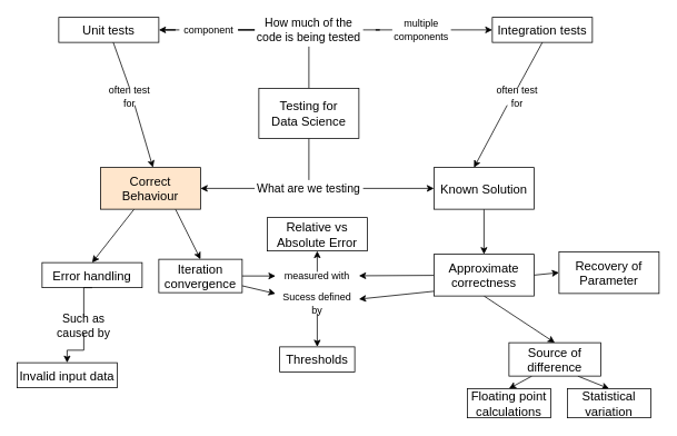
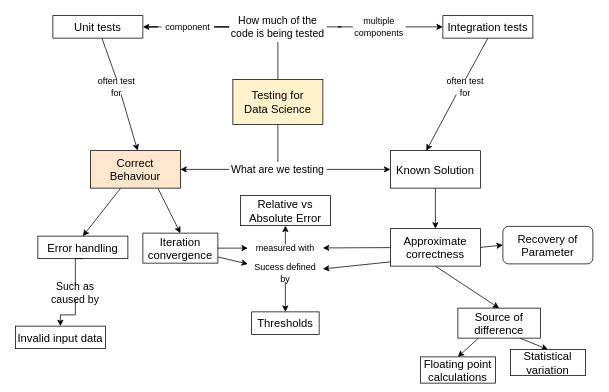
  <mxCell id="0" />
  <mxCell id="1" parent="0" />
  <mxCell id="2" style="edgeStyle=orthogonalEdgeStyle;rounded=0;orthogonalLoop=1;jettySize=auto;html=1;exitX=0.5;exitY=0;exitDx=0;exitDy=0;endArrow=none;endFill=0;" edge="1" parent="1" source="4"><mxGeometry relative="1" as="geometry"><mxPoint x="370" y="55" as="targetPoint" /></mxGeometry></mxCell>
  <mxCell id="3" style="edgeStyle=orthogonalEdgeStyle;rounded=0;orthogonalLoop=1;jettySize=auto;html=1;exitX=0.5;exitY=1;exitDx=0;exitDy=0;entryX=0.5;entryY=0;entryDx=0;entryDy=0;endArrow=none;endFill=0;" edge="1" parent="1" source="4" target="37"><mxGeometry relative="1" as="geometry" /></mxCell>
- <mxCell id="4" value="&lt;font style=&quot;font-size: 15px&quot;&gt;Testing for&lt;br&gt;Data Science&lt;/font&gt;" style="rounded=0;whiteSpace=wrap;html=1;" vertex="1" parent="1"><mxGeometry x="310" y="105" width="120" height="60" as="geometry" /></mxCell>
+ <mxCell id="4" value="&lt;font style=&quot;font-size: 15px&quot;&gt;Testing for&lt;br&gt;Data Science&lt;/font&gt;" style="rounded=0;whiteSpace=wrap;html=1;fillColor=#fff2cc;" vertex="1" parent="1"><mxGeometry x="310" y="105" width="120" height="60" as="geometry" /></mxCell>
  <mxCell id="5" style="edgeStyle=none;rounded=0;orthogonalLoop=1;jettySize=auto;html=1;entryX=0.5;entryY=0;entryDx=0;entryDy=0;endArrow=classic;endFill=1;" edge="1" parent="1" source="7" target="13"><mxGeometry relative="1" as="geometry" /></mxCell>
  <mxCell id="6" style="edgeStyle=none;rounded=0;orthogonalLoop=1;jettySize=auto;html=1;exitX=0.75;exitY=1;exitDx=0;exitDy=0;entryX=0.5;entryY=0;entryDx=0;entryDy=0;endArrow=classic;endFill=1;" edge="1" parent="1" source="7" target="11"><mxGeometry relative="1" as="geometry" /></mxCell>
  <mxCell id="7" value="&lt;font style=&quot;font-size: 15px&quot;&gt;Correct Behaviour&lt;/font&gt;" style="rounded=0;whiteSpace=wrap;html=1;fillColor=#ffe6cc;" vertex="1" parent="1"><mxGeometry x="120" y="200" width="120" height="50" as="geometry" /></mxCell>
  <mxCell id="8" style="edgeStyle=none;rounded=0;orthogonalLoop=1;jettySize=auto;html=1;exitX=0.5;exitY=1;exitDx=0;exitDy=0;entryX=0.5;entryY=0;entryDx=0;entryDy=0;startArrow=none;startFill=0;endArrow=classic;endFill=1;" edge="1" parent="1" source="9" target="21"><mxGeometry relative="1" as="geometry" /></mxCell>
  <mxCell id="9" value="&lt;font style=&quot;font-size: 15px&quot;&gt;Known Solution&lt;br&gt;&lt;/font&gt;" style="rounded=0;whiteSpace=wrap;html=1;" vertex="1" parent="1"><mxGeometry x="520" y="200" width="120" height="50" as="geometry" /></mxCell>
  <mxCell id="10" value="&lt;font style=&quot;font-size: 15px&quot;&gt;Invalid input data&lt;/font&gt;" style="rounded=0;whiteSpace=wrap;html=1;" vertex="1" parent="1"><mxGeometry x="20" y="434" width="120" height="30" as="geometry" /></mxCell>
  <mxCell id="11" value="&lt;font style=&quot;font-size: 15px&quot;&gt;Iteration convergence&lt;/font&gt;" style="rounded=0;whiteSpace=wrap;html=1;" vertex="1" parent="1"><mxGeometry x="190" y="310" width="100" height="40" as="geometry" /></mxCell>
  <mxCell id="12" style="edgeStyle=orthogonalEdgeStyle;rounded=0;orthogonalLoop=1;jettySize=auto;html=1;exitX=0.5;exitY=1;exitDx=0;exitDy=0;entryX=0.5;entryY=0;entryDx=0;entryDy=0;endArrow=classic;endFill=1;" edge="1" parent="1" source="41" target="10"><mxGeometry relative="1" as="geometry" /></mxCell>
  <mxCell id="13" value="&lt;font style=&quot;font-size: 15px&quot;&gt;Error handling&lt;/font&gt;" style="rounded=0;whiteSpace=wrap;html=1;" vertex="1" parent="1"><mxGeometry x="50" y="314" width="120" height="30" as="geometry" /></mxCell>
  <mxCell id="14" style="rounded=0;orthogonalLoop=1;jettySize=auto;html=1;entryX=0.5;entryY=0;entryDx=0;entryDy=0;endArrow=classic;endFill=1;" edge="1" parent="1"><mxGeometry relative="1" as="geometry"><mxPoint x="160.941" y="125" as="sourcePoint" /><mxPoint x="183" y="200" as="targetPoint" /></mxGeometry></mxCell>
  <mxCell id="15" value="&lt;span style=&quot;font-size: 15px&quot;&gt;Unit tests&lt;/span&gt;" style="rounded=0;whiteSpace=wrap;html=1;" vertex="1" parent="1"><mxGeometry x="70" y="20" width="120" height="30" as="geometry" /></mxCell>
  <mxCell id="16" style="edgeStyle=none;rounded=0;orthogonalLoop=1;jettySize=auto;html=1;exitX=0.5;exitY=1;exitDx=0;exitDy=0;entryX=0.5;entryY=0;entryDx=0;entryDy=0;endArrow=classic;endFill=1;" edge="1" parent="1"><mxGeometry relative="1" as="geometry"><mxPoint x="608" y="125" as="sourcePoint" /><mxPoint x="568" y="200" as="targetPoint" /></mxGeometry></mxCell>
  <mxCell id="17" value="&lt;span style=&quot;font-size: 15px&quot;&gt;Integration tests&lt;/span&gt;" style="rounded=0;whiteSpace=wrap;html=1;" vertex="1" parent="1"><mxGeometry x="590" y="20" width="120" height="30" as="geometry" /></mxCell>
  <mxCell id="18" value="" style="edgeStyle=none;rounded=0;orthogonalLoop=1;jettySize=auto;html=1;endArrow=classic;endFill=1;startArrow=none;startFill=0;" edge="1" parent="1" source="21" target="48"><mxGeometry relative="1" as="geometry" /></mxCell>
  <mxCell id="19" style="edgeStyle=none;rounded=0;orthogonalLoop=1;jettySize=auto;html=1;exitX=0.5;exitY=1;exitDx=0;exitDy=0;entryX=0.5;entryY=0;entryDx=0;entryDy=0;startArrow=none;startFill=0;endArrow=classic;endFill=1;" edge="1" parent="1" source="21" target="25"><mxGeometry relative="1" as="geometry" /></mxCell>
  <mxCell id="20" style="edgeStyle=none;rounded=0;orthogonalLoop=1;jettySize=auto;html=1;exitX=1;exitY=0.5;exitDx=0;exitDy=0;entryX=0;entryY=0.5;entryDx=0;entryDy=0;startArrow=none;startFill=0;endArrow=classic;endFill=1;" edge="1" parent="1" source="21" target="26"><mxGeometry relative="1" as="geometry" /></mxCell>
  <mxCell id="21" value="&lt;font style=&quot;font-size: 15px&quot;&gt;Approximate correctness&lt;br&gt;&lt;/font&gt;" style="rounded=0;whiteSpace=wrap;html=1;" vertex="1" parent="1"><mxGeometry x="520" y="304" width="120" height="50" as="geometry" /></mxCell>
  <mxCell id="22" value="&lt;font style=&quot;font-size: 15px&quot;&gt;Relative vs Absolute Error&lt;br&gt;&lt;/font&gt;" style="rounded=0;whiteSpace=wrap;html=1;" vertex="1" parent="1"><mxGeometry x="320" y="260" width="120" height="40" as="geometry" /></mxCell>
  <mxCell id="23" style="edgeStyle=none;rounded=0;orthogonalLoop=1;jettySize=auto;html=1;exitX=0.25;exitY=1;exitDx=0;exitDy=0;entryX=0.5;entryY=0;entryDx=0;entryDy=0;startArrow=none;startFill=0;endArrow=classic;endFill=1;" edge="1" parent="1" source="25" target="29"><mxGeometry relative="1" as="geometry" /></mxCell>
  <mxCell id="24" style="edgeStyle=none;rounded=0;orthogonalLoop=1;jettySize=auto;html=1;exitX=0.75;exitY=1;exitDx=0;exitDy=0;entryX=0.5;entryY=0;entryDx=0;entryDy=0;startArrow=none;startFill=0;endArrow=classic;endFill=1;" edge="1" parent="1" source="25" target="28"><mxGeometry relative="1" as="geometry" /></mxCell>
  <mxCell id="25" value="&lt;font style=&quot;font-size: 15px&quot;&gt;Source of difference&lt;br&gt;&lt;/font&gt;" style="rounded=0;whiteSpace=wrap;html=1;" vertex="1" parent="1"><mxGeometry x="610" y="410" width="110" height="40" as="geometry" /></mxCell>
- <mxCell id="26" value="&lt;font style=&quot;font-size: 15px&quot;&gt;Recovery of Parameter&lt;br&gt;&lt;/font&gt;" style="rounded=0;whiteSpace=wrap;html=1;" vertex="1" parent="1"><mxGeometry x="670" y="301" width="120" height="50" as="geometry" /></mxCell>
+ <mxCell id="26" value="&lt;font style=&quot;font-size: 15px&quot;&gt;Recovery of Parameter&lt;br&gt;&lt;/font&gt;" style="whiteSpace=wrap;html=1;rounded=1;" vertex="1" parent="1"><mxGeometry x="670" y="301" width="120" height="50" as="geometry" /></mxCell>
  <mxCell id="27" value="&lt;font style=&quot;font-size: 15px&quot;&gt;Thresholds&lt;br&gt;&lt;/font&gt;" style="rounded=0;whiteSpace=wrap;html=1;" vertex="1" parent="1"><mxGeometry x="335" y="415" width="90" height="30" as="geometry" /></mxCell>
  <mxCell id="28" value="&lt;font style=&quot;font-size: 15px&quot;&gt;Statistical variation&lt;br&gt;&lt;/font&gt;" style="rounded=0;whiteSpace=wrap;html=1;" vertex="1" parent="1"><mxGeometry x="680" y="465" width="100" height="35" as="geometry" /></mxCell>
- <mxCell id="29" value="&lt;font style=&quot;font-size: 15px&quot;&gt;Floating point calculations&lt;br&gt;&lt;/font&gt;" style="rounded=0;whiteSpace=wrap;html=1;" vertex="1" parent="1"><mxGeometry x="560" y="465" width="100" height="35" as="geometry" /></mxCell>
+ <mxCell id="29" value="&lt;font style=&quot;font-size: 15px&quot;&gt;Floating point calculations&lt;br&gt;&lt;/font&gt;" style="rounded=0;whiteSpace=wrap;html=1;" vertex="1" parent="1"><mxGeometry x="560" y="475" width="100" height="35" as="geometry" /></mxCell>
  <mxCell id="30" style="edgeStyle=orthogonalEdgeStyle;rounded=0;orthogonalLoop=1;jettySize=auto;html=1;entryX=0;entryY=0.5;entryDx=0;entryDy=0;endArrow=classic;endFill=1;" edge="1" parent="1" source="35" target="17"><mxGeometry relative="1" as="geometry" /></mxCell>
  <mxCell id="31" style="edgeStyle=orthogonalEdgeStyle;rounded=0;orthogonalLoop=1;jettySize=auto;html=1;endArrow=classic;endFill=1;" edge="1" parent="1" source="33" target="15"><mxGeometry relative="1" as="geometry" /></mxCell>
  <mxCell id="32" value="&lt;font style=&quot;font-size: 14px&quot;&gt;How much of the code is being tested&lt;/font&gt;" style="text;html=1;strokeColor=none;fillColor=none;align=center;verticalAlign=middle;whiteSpace=wrap;rounded=0;" vertex="1" parent="1"><mxGeometry x="305" y="25" width="130" height="20" as="geometry" /></mxCell>
  <mxCell id="33" value="component" style="text;html=1;strokeColor=none;fillColor=#ffffff;align=center;verticalAlign=middle;whiteSpace=wrap;rounded=0;" vertex="1" parent="1"><mxGeometry x="215" y="25" width="70" height="20" as="geometry" /></mxCell>
  <mxCell id="34" style="edgeStyle=orthogonalEdgeStyle;rounded=0;orthogonalLoop=1;jettySize=auto;html=1;endArrow=none;endFill=0;" edge="1" parent="1" source="32" target="33"><mxGeometry relative="1" as="geometry"><mxPoint x="305" y="35" as="sourcePoint" /><mxPoint x="190" y="35" as="targetPoint" /></mxGeometry></mxCell>
  <mxCell id="35" value="multiple&lt;br&gt;components" style="text;html=1;strokeColor=none;fillColor=#ffffff;align=center;verticalAlign=middle;whiteSpace=wrap;rounded=0;" vertex="1" parent="1"><mxGeometry x="470" y="25" width="70" height="20" as="geometry" /></mxCell>
  <mxCell id="36" style="edgeStyle=orthogonalEdgeStyle;rounded=0;orthogonalLoop=1;jettySize=auto;html=1;entryX=0;entryY=0.5;entryDx=0;entryDy=0;endArrow=none;endFill=0;" edge="1" parent="1" source="32" target="35"><mxGeometry relative="1" as="geometry"><mxPoint x="435" y="35" as="sourcePoint" /><mxPoint x="590" y="35" as="targetPoint" /></mxGeometry></mxCell>
  <mxCell id="37" value="&lt;span style=&quot;font-size: 14px&quot;&gt;What are we testing&lt;/span&gt;" style="text;html=1;strokeColor=none;fillColor=none;align=center;verticalAlign=middle;whiteSpace=wrap;rounded=0;" vertex="1" parent="1"><mxGeometry x="305" y="215" width="130" height="20" as="geometry" /></mxCell>
  <mxCell id="38" style="edgeStyle=orthogonalEdgeStyle;rounded=0;orthogonalLoop=1;jettySize=auto;html=1;endArrow=classic;endFill=1;entryX=1;entryY=0.5;entryDx=0;entryDy=0;" edge="1" parent="1" source="37" target="7"><mxGeometry relative="1" as="geometry"><mxPoint x="297.5" y="205" as="sourcePoint" /><mxPoint x="277.5" y="205" as="targetPoint" /></mxGeometry></mxCell>
  <mxCell id="39" style="edgeStyle=orthogonalEdgeStyle;rounded=0;orthogonalLoop=1;jettySize=auto;html=1;entryX=0;entryY=0.5;entryDx=0;entryDy=0;endArrow=classic;endFill=1;" edge="1" parent="1" source="37" target="9"><mxGeometry relative="1" as="geometry"><mxPoint x="427.5" y="205" as="sourcePoint" /><mxPoint x="463" y="205" as="targetPoint" /></mxGeometry></mxCell>
  <mxCell id="40" style="edgeStyle=orthogonalEdgeStyle;rounded=0;orthogonalLoop=1;jettySize=auto;html=1;exitX=0.5;exitY=1;exitDx=0;exitDy=0;endArrow=none;endFill=0;" edge="1" parent="1" source="37" target="37"><mxGeometry relative="1" as="geometry" /></mxCell>
  <mxCell id="41" value="&lt;span style=&quot;font-size: 14px&quot;&gt;Such as caused by&lt;/span&gt;" style="text;html=1;strokeColor=none;fillColor=none;align=center;verticalAlign=middle;whiteSpace=wrap;rounded=0;" vertex="1" parent="1"><mxGeometry x="60" y="379" width="80" height="20" as="geometry" /></mxCell>
  <mxCell id="42" style="edgeStyle=orthogonalEdgeStyle;rounded=0;orthogonalLoop=1;jettySize=auto;html=1;exitX=0.5;exitY=1;exitDx=0;exitDy=0;entryX=0.5;entryY=0;entryDx=0;entryDy=0;endArrow=none;endFill=0;" edge="1" parent="1" source="13" target="41"><mxGeometry relative="1" as="geometry"><mxPoint x="110" y="344" as="sourcePoint" /><mxPoint x="80" y="434" as="targetPoint" /></mxGeometry></mxCell>
  <mxCell id="43" value="often test&lt;br&gt;for" style="text;html=1;strokeColor=none;fillColor=#ffffff;align=center;verticalAlign=middle;whiteSpace=wrap;rounded=0;" vertex="1" parent="1"><mxGeometry x="120" y="105" width="70" height="20" as="geometry" /></mxCell>
  <mxCell id="44" style="rounded=0;orthogonalLoop=1;jettySize=auto;html=1;entryX=0.5;entryY=0;entryDx=0;entryDy=0;endArrow=none;endFill=0;" edge="1" parent="1" source="15" target="43"><mxGeometry relative="1" as="geometry"><mxPoint x="134.545" y="50" as="sourcePoint" /><mxPoint x="180" y="200" as="targetPoint" /></mxGeometry></mxCell>
  <mxCell id="45" value="often test&lt;br&gt;for" style="text;html=1;strokeColor=none;fillColor=#ffffff;align=center;verticalAlign=middle;whiteSpace=wrap;rounded=0;" vertex="1" parent="1"><mxGeometry x="585" y="105" width="70" height="20" as="geometry" /></mxCell>
  <mxCell id="46" style="edgeStyle=none;rounded=0;orthogonalLoop=1;jettySize=auto;html=1;exitX=0.5;exitY=1;exitDx=0;exitDy=0;entryX=0.5;entryY=0;entryDx=0;entryDy=0;endArrow=none;endFill=0;" edge="1" parent="1" source="17" target="45"><mxGeometry relative="1" as="geometry"><mxPoint x="650" y="50" as="sourcePoint" /><mxPoint x="580" y="200" as="targetPoint" /></mxGeometry></mxCell>
  <mxCell id="47" style="edgeStyle=none;rounded=0;orthogonalLoop=1;jettySize=auto;html=1;exitX=0.5;exitY=0;exitDx=0;exitDy=0;entryX=0.5;entryY=1;entryDx=0;entryDy=0;startArrow=none;startFill=0;endArrow=classic;endFill=1;" edge="1" parent="1" source="48" target="22"><mxGeometry relative="1" as="geometry" /></mxCell>
  <mxCell id="48" value="measured with" style="text;html=1;strokeColor=none;fillColor=none;align=center;verticalAlign=middle;whiteSpace=wrap;rounded=0;" vertex="1" parent="1"><mxGeometry x="330" y="325" width="100" height="10" as="geometry" /></mxCell>
  <mxCell id="49" style="edgeStyle=orthogonalEdgeStyle;rounded=0;orthogonalLoop=1;jettySize=auto;html=1;endArrow=none;endFill=0;entryX=1;entryY=0.5;entryDx=0;entryDy=0;startArrow=classic;startFill=1;" edge="1" parent="1" source="48" target="11"><mxGeometry relative="1" as="geometry"><mxPoint x="367.5" y="310" as="sourcePoint" /><mxPoint x="310" y="330" as="targetPoint" /></mxGeometry></mxCell>
  <mxCell id="50" value="" style="edgeStyle=none;rounded=0;orthogonalLoop=1;jettySize=auto;html=1;endArrow=classic;endFill=1;startArrow=none;startFill=0;" edge="1" parent="1" target="52"><mxGeometry relative="1" as="geometry"><mxPoint x="520" y="348.353" as="sourcePoint" /></mxGeometry></mxCell>
  <mxCell id="51" style="edgeStyle=none;rounded=0;orthogonalLoop=1;jettySize=auto;html=1;entryX=0.5;entryY=0;entryDx=0;entryDy=0;startArrow=none;startFill=0;endArrow=classic;endFill=1;" edge="1" parent="1" source="52" target="27"><mxGeometry relative="1" as="geometry" /></mxCell>
  <mxCell id="52" value="Sucess defined by" style="text;html=1;strokeColor=none;fillColor=none;align=center;verticalAlign=middle;whiteSpace=wrap;rounded=0;" vertex="1" parent="1"><mxGeometry x="330" y="351" width="100" height="24" as="geometry" /></mxCell>
  <mxCell id="53" style="rounded=0;orthogonalLoop=1;jettySize=auto;html=1;endArrow=none;endFill=0;startArrow=classic;startFill=1;" edge="1" parent="1" source="52" target="11"><mxGeometry relative="1" as="geometry"><mxPoint x="367.5" y="329" as="sourcePoint" /><mxPoint x="310" y="349" as="targetPoint" /></mxGeometry></mxCell>
  <mxCell id="54" style="edgeStyle=none;rounded=0;orthogonalLoop=1;jettySize=auto;html=1;exitX=0.5;exitY=0;exitDx=0;exitDy=0;startArrow=none;startFill=0;endArrow=classic;endFill=1;" edge="1" parent="1" source="52" target="52"><mxGeometry relative="1" as="geometry" /></mxCell>
  <mxCell id="55" style="edgeStyle=none;rounded=0;orthogonalLoop=1;jettySize=auto;html=1;exitX=1;exitY=0.5;exitDx=0;exitDy=0;startArrow=none;startFill=0;endArrow=classic;endFill=1;" edge="1" parent="1" source="11" target="11"><mxGeometry relative="1" as="geometry" /></mxCell>
